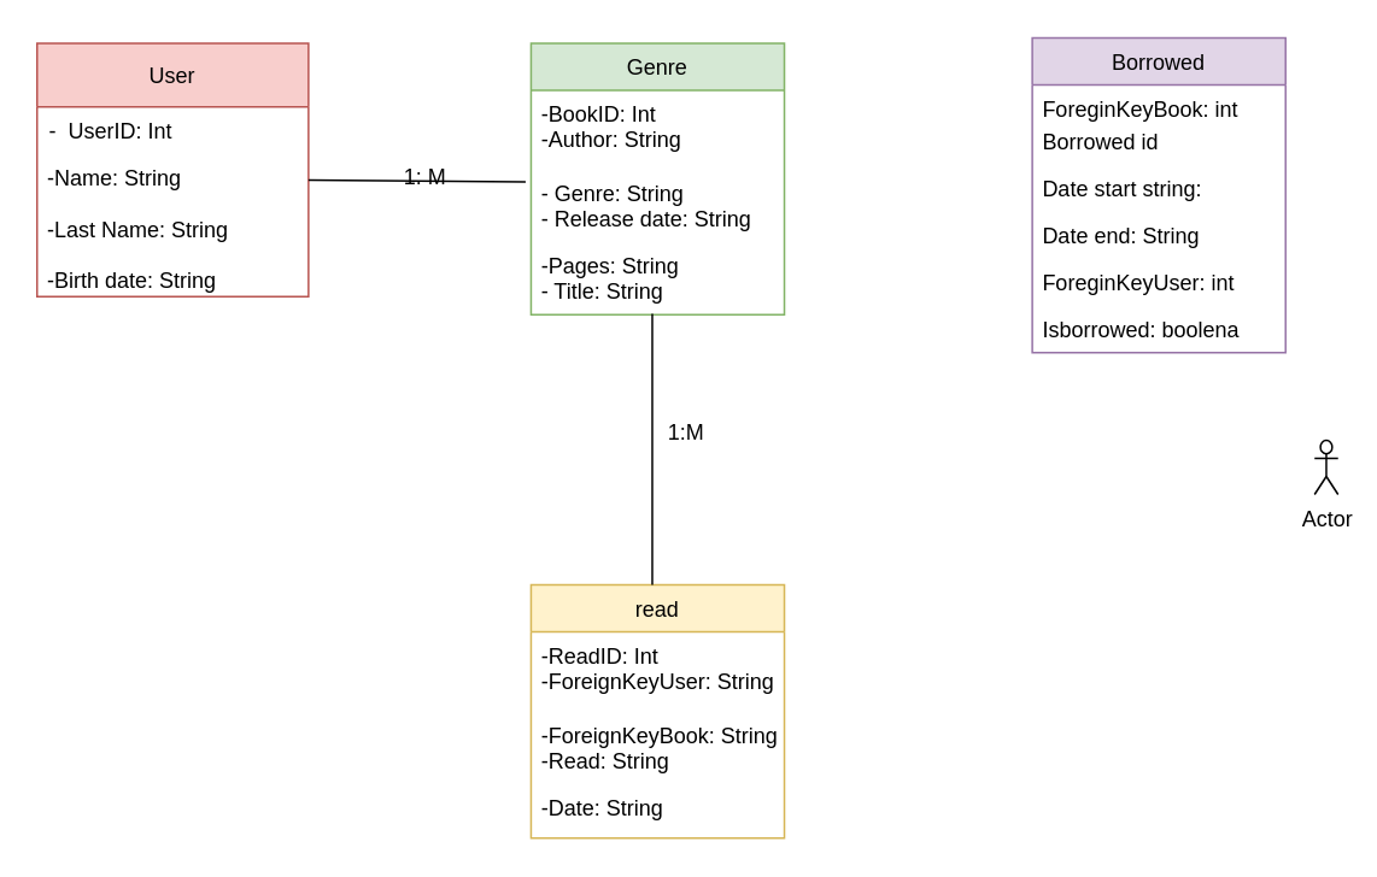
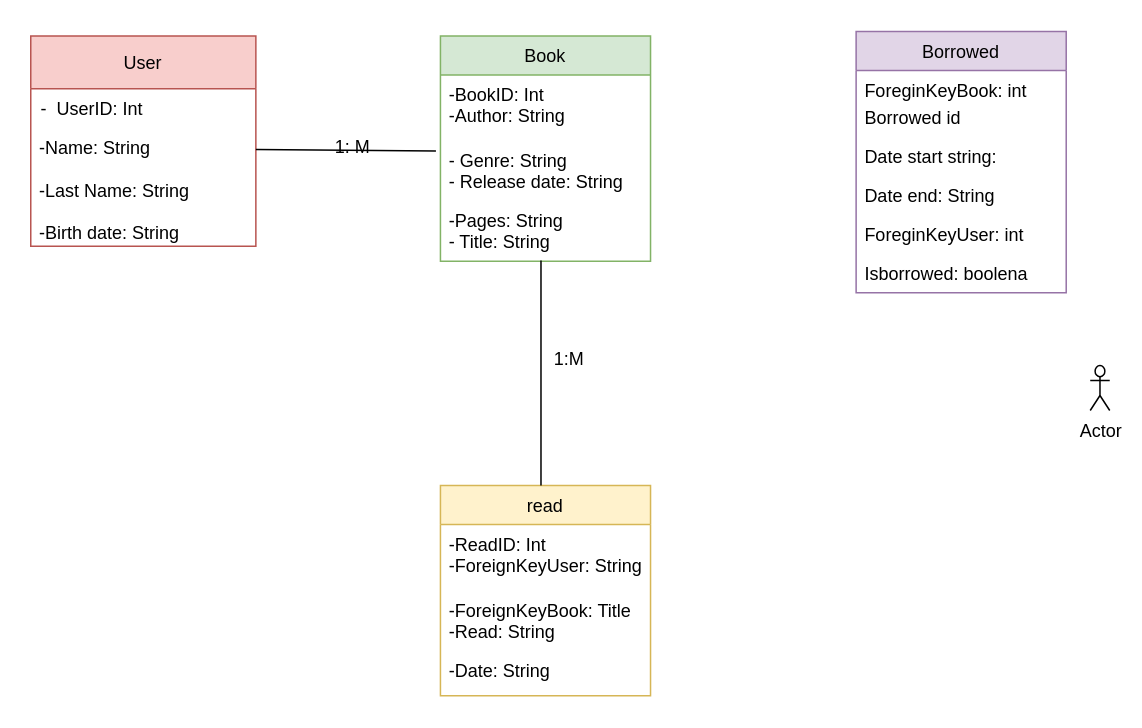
  <mxCell id="0" />
  <mxCell id="1" parent="0" />
  <mxCell id="2" value="User" style="swimlane;fontStyle=0;childLayout=stackLayout;horizontal=1;startSize=35;fillColor=#f8cecc;horizontalStack=0;resizeParent=1;resizeParentMax=0;resizeLast=0;collapsible=1;marginBottom=0;strokeColor=#b85450;" parent="1" vertex="1"><mxGeometry y="23.5" width="150" height="140" as="geometry" x="20"><mxRectangle width="60" height="26" as="alternateBounds" /></mxGeometry></mxCell>
  <mxCell id="3" value="-  UserID: Int" style="text;align=left;verticalAlign=top;spacingLeft=5;spacingRight=4;overflow=hidden;rotatable=0;points=[[0,0.5],[1,0.5]];portConstraint=eastwest;" parent="2" vertex="1"><mxGeometry y="35" width="150" height="26" as="geometry" /></mxCell>
  <mxCell id="4" value="-Name: String&#10;&#10;" style="text;strokeColor=none;fillColor=none;align=left;verticalAlign=top;spacingLeft=4;spacingRight=4;overflow=hidden;rotatable=0;points=[[0,0.5],[1,0.5]];portConstraint=eastwest;" parent="2" vertex="1"><mxGeometry y="61" width="150" height="29" as="geometry" /></mxCell>
  <mxCell id="5" value="-Last Name: String&#10;&#10;-Birth date: String&#10;&#10;" style="text;strokeColor=none;fillColor=none;align=left;verticalAlign=top;spacingLeft=4;spacingRight=4;overflow=hidden;rotatable=0;points=[[0,0.5],[1,0.5]];portConstraint=eastwest;" parent="2" vertex="1"><mxGeometry y="90" width="150" height="50" as="geometry" /></mxCell>
  <mxCell id="6" value="Actor" style="shape=umlActor;verticalLabelPosition=bottom;labelBackgroundColor=#ffffff;verticalAlign=top;html=1;" parent="1" vertex="1"><mxGeometry x="726" y="243" width="13" height="30" as="geometry" /></mxCell>
- <mxCell id="7" value="Genre" style="swimlane;fontStyle=0;childLayout=stackLayout;horizontal=1;startSize=26;fillColor=#d5e8d4;horizontalStack=0;resizeParent=1;resizeParentMax=0;resizeLast=0;collapsible=1;marginBottom=0;strokeColor=#82b366;" parent="1" vertex="1"><mxGeometry x="293" y="23.5" width="140" height="150" as="geometry" /></mxCell>
+ <mxCell id="7" value="Book" style="swimlane;fontStyle=0;childLayout=stackLayout;horizontal=1;startSize=26;fillColor=#d5e8d4;horizontalStack=0;resizeParent=1;resizeParentMax=0;resizeLast=0;collapsible=1;marginBottom=0;strokeColor=#82b366;" parent="1" vertex="1"><mxGeometry x="293" y="23.5" width="140" height="150" as="geometry" /></mxCell>
  <mxCell id="8" value="-BookID: Int&#10;-Author: String&#10;" style="text;strokeColor=none;fillColor=none;align=left;verticalAlign=top;spacingLeft=4;spacingRight=4;overflow=hidden;rotatable=0;points=[[0,0.5],[1,0.5]];portConstraint=eastwest;" parent="7" vertex="1"><mxGeometry y="26" width="140" height="44" as="geometry" /></mxCell>
  <mxCell id="9" value="- Genre: String&#10;- Release date: String&#10;" style="text;strokeColor=none;fillColor=none;align=left;verticalAlign=top;spacingLeft=4;spacingRight=4;overflow=hidden;rotatable=0;points=[[0,0.5],[1,0.5]];portConstraint=eastwest;" parent="7" vertex="1"><mxGeometry y="70" width="140" height="40" as="geometry" /></mxCell>
  <mxCell id="10" value="-Pages: String&#10;- Title: String&#10;" style="text;strokeColor=none;fillColor=none;align=left;verticalAlign=top;spacingLeft=4;spacingRight=4;overflow=hidden;rotatable=0;points=[[0,0.5],[1,0.5]];portConstraint=eastwest;" parent="7" vertex="1"><mxGeometry y="110" width="140" height="40" as="geometry" /></mxCell>
  <mxCell id="11" value="read" style="swimlane;fontStyle=0;childLayout=stackLayout;horizontal=1;startSize=26;fillColor=#fff2cc;horizontalStack=0;resizeParent=1;resizeParentMax=0;resizeLast=0;collapsible=1;marginBottom=0;strokeColor=#d6b656;" parent="1" vertex="1"><mxGeometry x="293" y="323" width="140" height="140" as="geometry" /></mxCell>
  <mxCell id="12" value="-ReadID: Int&#10;-ForeignKeyUser: String&#10;" style="text;strokeColor=none;fillColor=none;align=left;verticalAlign=top;spacingLeft=4;spacingRight=4;overflow=hidden;rotatable=0;points=[[0,0.5],[1,0.5]];portConstraint=eastwest;" parent="11" vertex="1"><mxGeometry y="26" width="140" height="44" as="geometry" /></mxCell>
- <mxCell id="13" value="-ForeignKeyBook: String&#10;-Read: String&#10;" style="text;strokeColor=none;fillColor=none;align=left;verticalAlign=top;spacingLeft=4;spacingRight=4;overflow=hidden;rotatable=0;points=[[0,0.5],[1,0.5]];portConstraint=eastwest;" parent="11" vertex="1"><mxGeometry y="70" width="140" height="40" as="geometry" /></mxCell>
+ <mxCell id="13" value="-ForeignKeyBook: Title&#10;-Read: String&#10;" style="text;strokeColor=none;fillColor=none;align=left;verticalAlign=top;spacingLeft=4;spacingRight=4;overflow=hidden;rotatable=0;points=[[0,0.5],[1,0.5]];portConstraint=eastwest;" parent="11" vertex="1"><mxGeometry y="70" width="140" height="40" as="geometry" /></mxCell>
  <mxCell id="14" value="-Date: String" style="text;strokeColor=none;fillColor=none;align=left;verticalAlign=top;spacingLeft=4;spacingRight=4;overflow=hidden;rotatable=0;points=[[0,0.5],[1,0.5]];portConstraint=eastwest;" parent="11" vertex="1"><mxGeometry y="110" width="140" height="30" as="geometry" /></mxCell>
  <mxCell id="15" value="" style="endArrow=none;html=1;exitX=1;exitY=0.5;exitDx=0;exitDy=0;" parent="1" source="4" edge="1"><mxGeometry width="50" height="50" relative="1" as="geometry"><mxPoint x="30" y="533" as="sourcePoint" /><mxPoint x="290" y="100" as="targetPoint" /></mxGeometry></mxCell>
  <mxCell id="16" value="" style="endArrow=none;html=1;" parent="1" edge="1"><mxGeometry width="50" height="50" relative="1" as="geometry"><mxPoint x="360" y="323" as="sourcePoint" /><mxPoint x="360" y="173" as="targetPoint" /></mxGeometry></mxCell>
  <mxCell id="17" value="Borrowed" style="swimlane;fontStyle=0;childLayout=stackLayout;horizontal=1;startSize=26;fillColor=#e1d5e7;horizontalStack=0;resizeParent=1;resizeParentMax=0;resizeLast=0;collapsible=1;marginBottom=0;strokeColor=#9673a6;" vertex="1" parent="1"><mxGeometry x="570" y="20.5" width="140" height="174" as="geometry" /></mxCell>
  <mxCell id="18" value="ForeginKeyBook: int&#10;" style="text;strokeColor=none;fillColor=none;align=left;verticalAlign=top;spacingLeft=4;spacingRight=4;overflow=hidden;rotatable=0;points=[[0,0.5],[1,0.5]];portConstraint=eastwest;" vertex="1" parent="17"><mxGeometry y="26" width="140" height="18" as="geometry" /></mxCell>
  <mxCell id="19" value="Borrowed id&#10;" style="text;strokeColor=none;fillColor=none;align=left;verticalAlign=top;spacingLeft=4;spacingRight=4;overflow=hidden;rotatable=0;points=[[0,0.5],[1,0.5]];portConstraint=eastwest;" vertex="1" parent="17"><mxGeometry y="44" width="140" height="26" as="geometry" /></mxCell>
  <mxCell id="20" value="Date start string:&#10;" style="text;strokeColor=none;fillColor=none;align=left;verticalAlign=top;spacingLeft=4;spacingRight=4;overflow=hidden;rotatable=0;points=[[0,0.5],[1,0.5]];portConstraint=eastwest;" vertex="1" parent="17"><mxGeometry y="70" width="140" height="26" as="geometry" /></mxCell>
  <mxCell id="21" value="Date end: String" style="text;strokeColor=none;fillColor=none;align=left;verticalAlign=top;spacingLeft=4;spacingRight=4;overflow=hidden;rotatable=0;points=[[0,0.5],[1,0.5]];portConstraint=eastwest;" vertex="1" parent="17"><mxGeometry y="96" width="140" height="26" as="geometry" /></mxCell>
  <mxCell id="22" value="ForeginKeyUser: int&#10;" style="text;strokeColor=none;fillColor=none;align=left;verticalAlign=top;spacingLeft=4;spacingRight=4;overflow=hidden;rotatable=0;points=[[0,0.5],[1,0.5]];portConstraint=eastwest;" vertex="1" parent="17"><mxGeometry y="122" width="140" height="26" as="geometry" /></mxCell>
  <mxCell id="23" value="Isborrowed: boolena" style="text;strokeColor=none;fillColor=none;align=left;verticalAlign=top;spacingLeft=4;spacingRight=4;overflow=hidden;rotatable=0;points=[[0,0.5],[1,0.5]];portConstraint=eastwest;" vertex="1" parent="17"><mxGeometry y="148" width="140" height="26" as="geometry" /></mxCell>
  <mxCell id="24" value="1: M" style="text;html=1;resizable=0;points=[];autosize=1;align=left;verticalAlign=top;spacingTop=-4;" vertex="1" parent="1"><mxGeometry x="221" y="88" width="40" height="20" as="geometry" /></mxCell>
  <mxCell id="25" value="1:M&lt;br&gt;" style="text;html=1;resizable=0;points=[];autosize=1;align=left;verticalAlign=top;spacingTop=-4;" vertex="1" parent="1"><mxGeometry x="367" y="229" width="40" height="20" as="geometry" /></mxCell>
